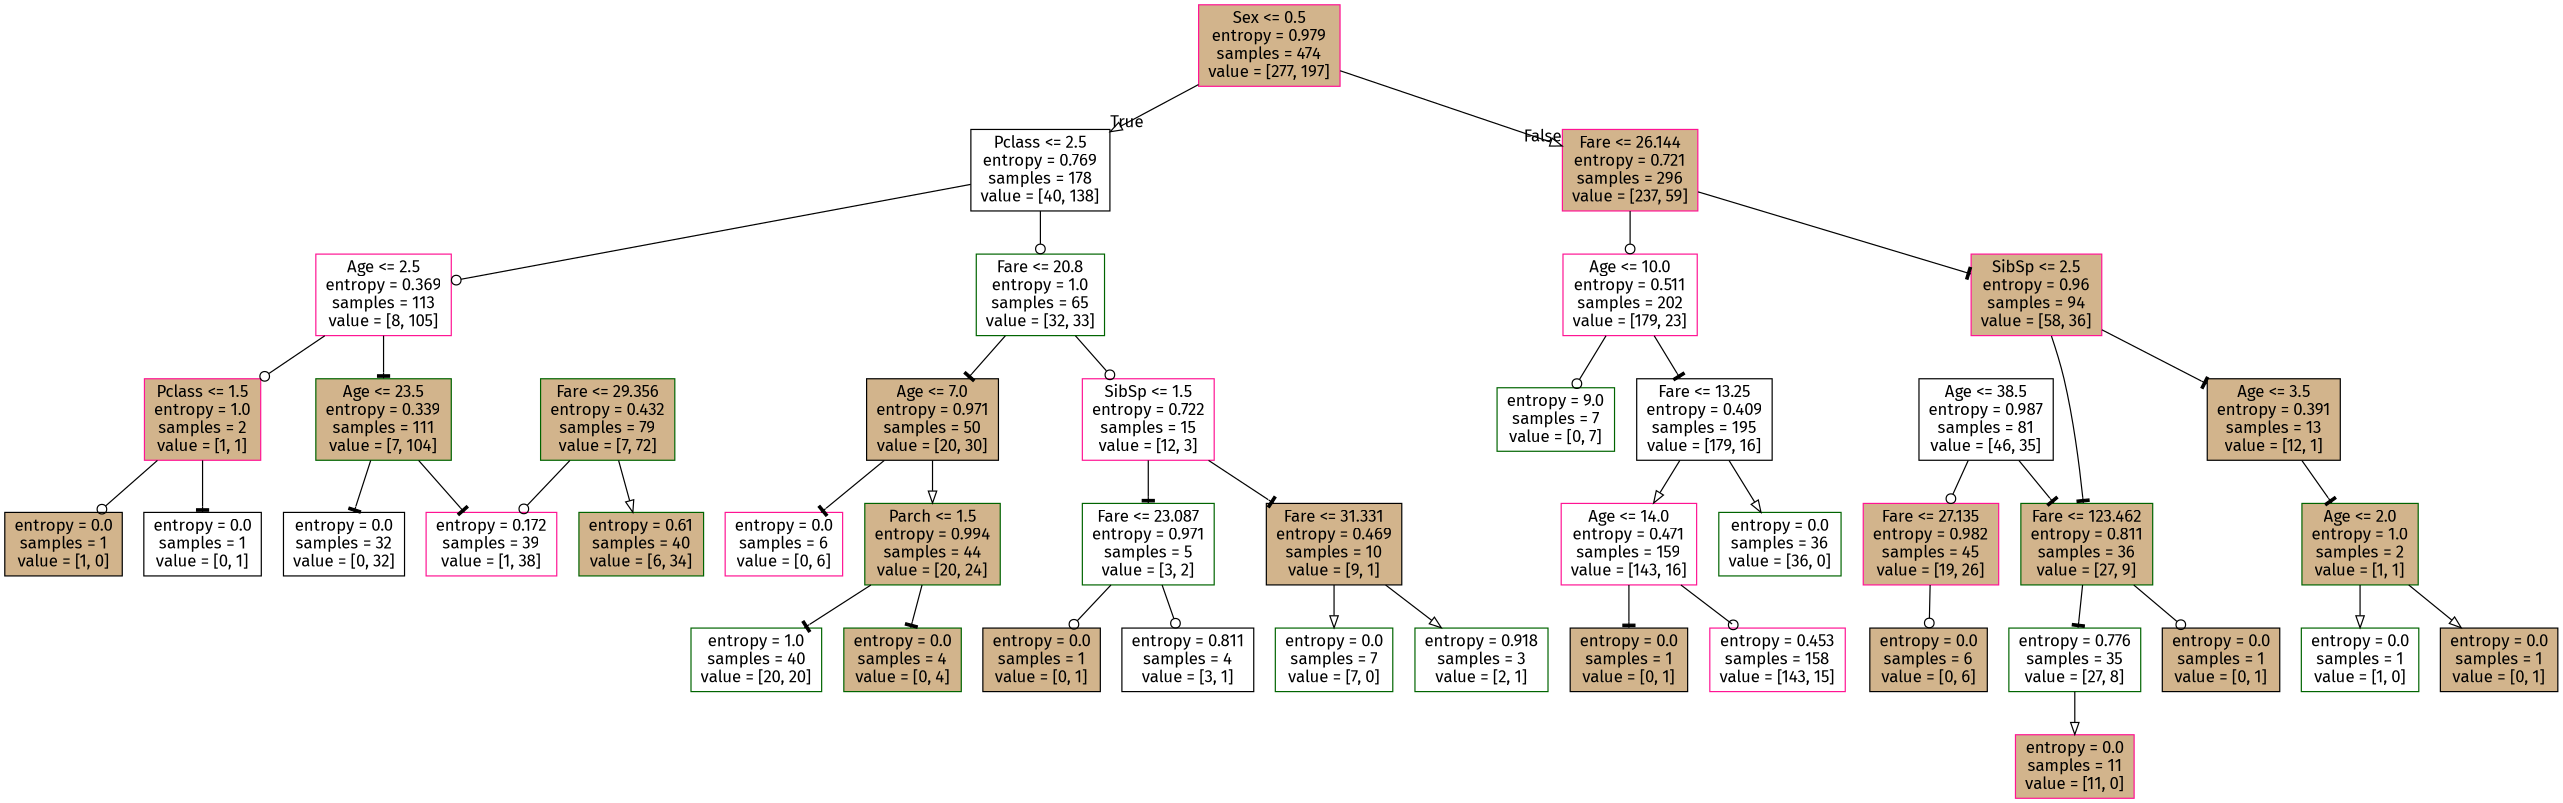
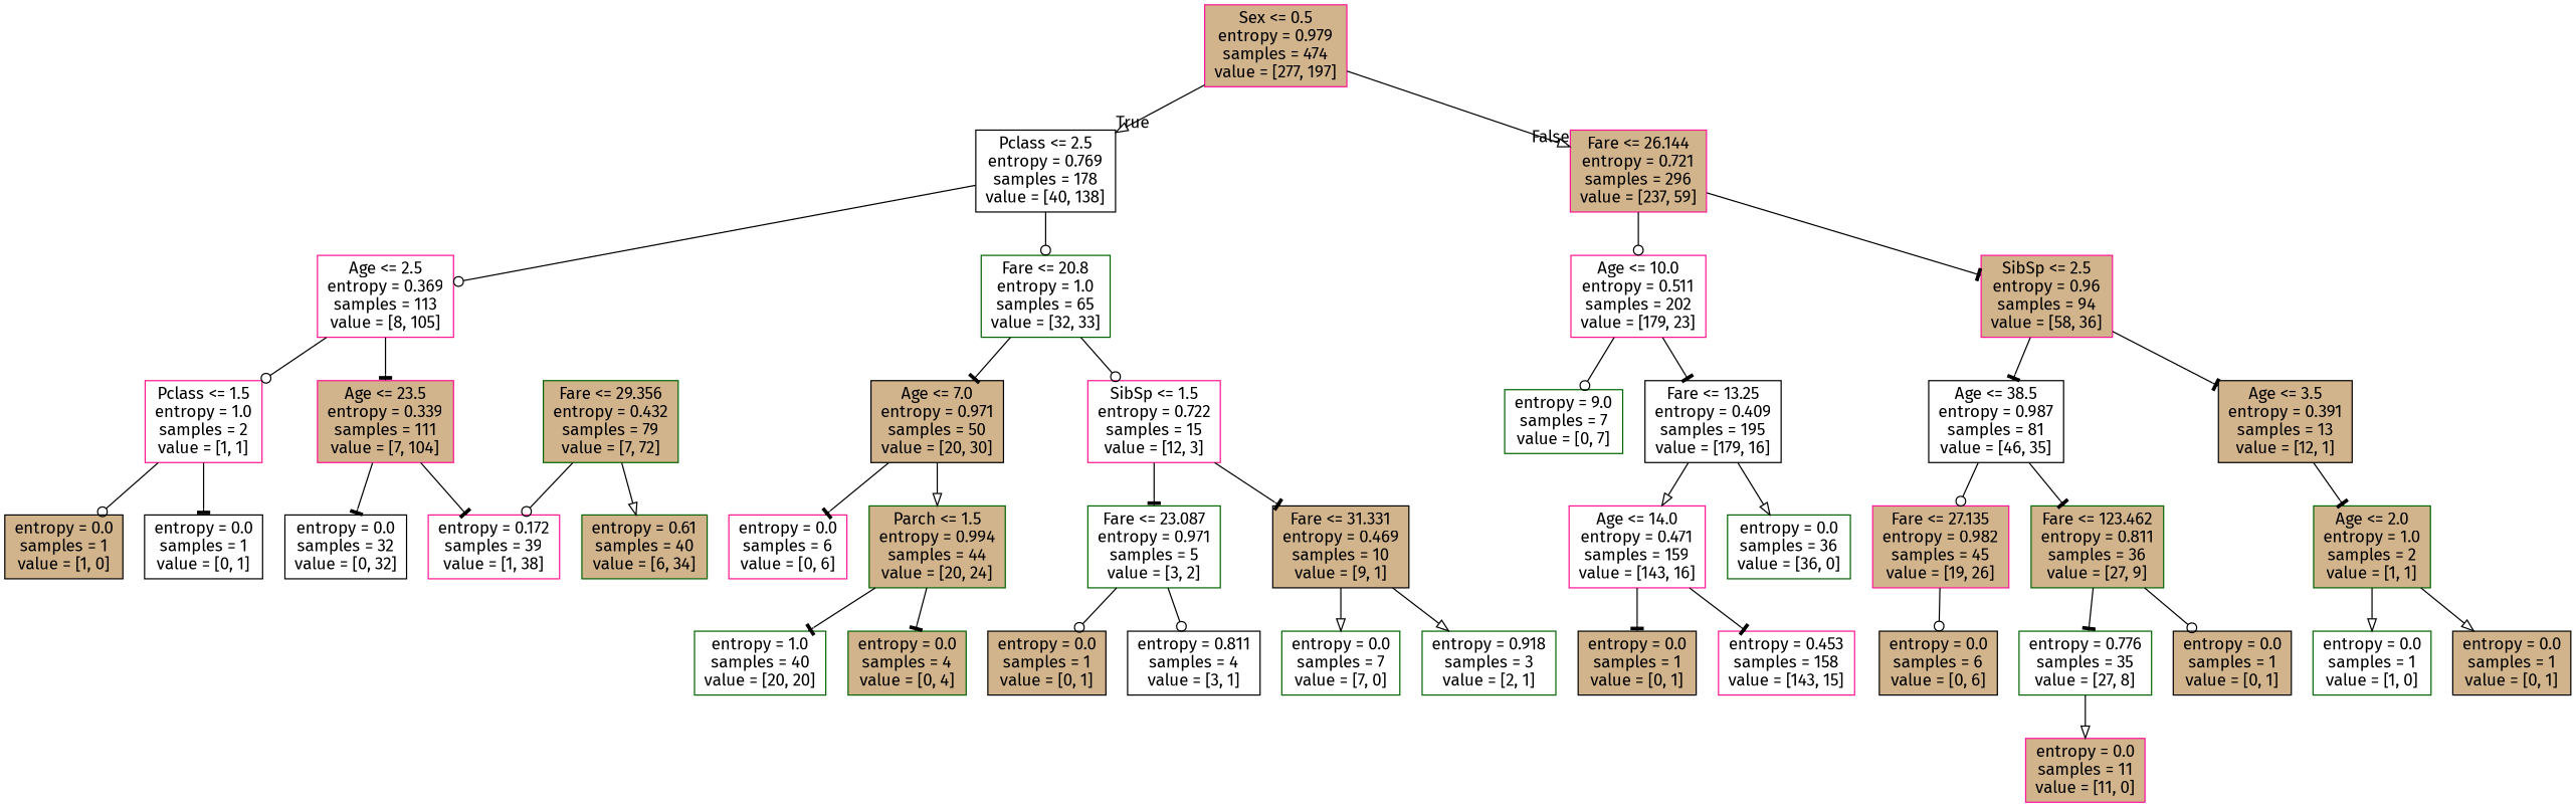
  digraph {
    fontname="Fira Sans"
    node [color=darkgreen fillcolor=white fontname="Fira Sans" shape=box style=filled]
    edge [arrowhead=tee fontname="Fira Sans"]
    n1 [color=deeppink fillcolor=tan label="Sex <= 0.5\nentropy = 0.979\nsamples = 474\nvalue = [277, 197]"]
    n2 [color=black label="Pclass <= 2.5\nentropy = 0.769\nsamples = 178\nvalue = [40, 138]"]
    n3 [color=deeppink fillcolor=tan label="Fare <= 26.144\nentropy = 0.721\nsamples = 296\nvalue = [237, 59]"]
    n4 [color=deeppink label="Age <= 2.5\nentropy = 0.369\nsamples = 113\nvalue = [8, 105]"]
    n5 [label="Fare <= 20.8\nentropy = 1.0\nsamples = 65\nvalue = [32, 33]"]
    n6 [color=deeppink label="Age <= 10.0\nentropy = 0.511\nsamples = 202\nvalue = [179, 23]"]
    n7 [color=deeppink fillcolor=tan label="SibSp <= 2.5\nentropy = 0.96\nsamples = 94\nvalue = [58, 36]"]
-   n8 [color=deeppink fillcolor=tan label="Pclass <= 1.5\nentropy = 1.0\nsamples = 2\nvalue = [1, 1]"]
-   n9 [fillcolor=tan label="Age <= 23.5\nentropy = 0.339\nsamples = 111\nvalue = [7, 104]"]
+   n8 [color=deeppink label="Pclass <= 1.5\nentropy = 1.0\nsamples = 2\nvalue = [1, 1]"]
+   n9 [color=deeppink fillcolor=tan label="Age <= 23.5\nentropy = 0.339\nsamples = 111\nvalue = [7, 104]"]
    n10 [color=black fillcolor=tan label="Age <= 7.0\nentropy = 0.971\nsamples = 50\nvalue = [20, 30]"]
    n11 [color=deeppink label="SibSp <= 1.5\nentropy = 0.722\nsamples = 15\nvalue = [12, 3]"]
    n12 [color=black fillcolor=tan label="entropy = 0.0\nsamples = 1\nvalue = [1, 0]"]
    n13 [color=black label="entropy = 0.0\nsamples = 1\nvalue = [0, 1]"]
    n14 [color=black label="entropy = 0.0\nsamples = 32\nvalue = [0, 32]"]
    n15 [color=deeppink label="entropy = 0.172\nsamples = 39\nvalue = [1, 38]"]
    n16 [fillcolor=tan label="Fare <= 29.356\nentropy = 0.432\nsamples = 79\nvalue = [7, 72]"]
    n17 [fillcolor=tan label="entropy = 0.61\nsamples = 40\nvalue = [6, 34]"]
    n18 [color=deeppink label="entropy = 0.0\nsamples = 6\nvalue = [0, 6]"]
    n19 [fillcolor=tan label="Parch <= 1.5\nentropy = 0.994\nsamples = 44\nvalue = [20, 24]"]
    n20 [label="Fare <= 23.087\nentropy = 0.971\nsamples = 5\nvalue = [3, 2]"]
    n21 [color=black fillcolor=tan label="Fare <= 31.331\nentropy = 0.469\nsamples = 10\nvalue = [9, 1]"]
    n22 [label="entropy = 1.0\nsamples = 40\nvalue = [20, 20]"]
    n23 [fillcolor=tan label="entropy = 0.0\nsamples = 4\nvalue = [0, 4]"]
    n24 [color=black fillcolor=tan label="entropy = 0.0\nsamples = 1\nvalue = [0, 1]"]
    n25 [color=black label="entropy = 0.811\nsamples = 4\nvalue = [3, 1]"]
    n26 [label="entropy = 0.0\nsamples = 7\nvalue = [7, 0]"]
    n27 [label="entropy = 0.918\nsamples = 3\nvalue = [2, 1]"]
    n28 [label="entropy = 9.0\nsamples = 7\nvalue = [0, 7]"]
    n29 [color=black label="Fare <= 13.25\nentropy = 0.409\nsamples = 195\nvalue = [179, 16]"]
    n30 [color=black label="Age <= 38.5\nentropy = 0.987\nsamples = 81\nvalue = [46, 35]"]
    n31 [color=black fillcolor=tan label="Age <= 3.5\nentropy = 0.391\nsamples = 13\nvalue = [12, 1]"]
    n32 [color=deeppink label="Age <= 14.0\nentropy = 0.471\nsamples = 159\nvalue = [143, 16]"]
    n33 [label="entropy = 0.0\nsamples = 36\nvalue = [36, 0]"]
    n34 [color=black fillcolor=tan label="entropy = 0.0\nsamples = 1\nvalue = [0, 1]"]
    n35 [color=deeppink label="entropy = 0.453\nsamples = 158\nvalue = [143, 15]"]
    n36 [color=deeppink fillcolor=tan label="Fare <= 27.135\nentropy = 0.982\nsamples = 45\nvalue = [19, 26]"]
    n37 [fillcolor=tan label="Fare <= 123.462\nentropy = 0.811\nsamples = 36\nvalue = [27, 9]"]
    n38 [fillcolor=tan label="Age <= 2.0\nentropy = 1.0\nsamples = 2\nvalue = [1, 1]"]
    n39 [color=black fillcolor=tan label="entropy = 0.0\nsamples = 6\nvalue = [0, 6]"]
    n40 [label="entropy = 0.776\nsamples = 35\nvalue = [27, 8]"]
    n41 [color=black fillcolor=tan label="entropy = 0.0\nsamples = 1\nvalue = [0, 1]"]
    n42 [color=deeppink fillcolor=tan label="entropy = 0.0\nsamples = 11\nvalue = [11, 0]"]
    n43 [label="entropy = 0.0\nsamples = 1\nvalue = [1, 0]"]
    n44 [color=black fillcolor=tan label="entropy = 0.0\nsamples = 1\nvalue = [0, 1]"]
    n1 -> n2 [arrowhead=onormal headlabel=True labelangle=45 labeldistance=2.5]
    n1 -> n3 [arrowhead=onormal headlabel=False labelangle=-45 labeldistance=2.5]
    n2 -> n4 [arrowhead=odot]
    n2 -> n5 [arrowhead=odot]
    n3 -> n6 [arrowhead=odot]
    n3 -> n7
    n4 -> n8 [arrowhead=odot]
    n4 -> n9
    n5 -> n10
    n5 -> n11 [arrowhead=odot]
    n6 -> n28 [arrowhead=odot]
    n6 -> n29
-   n7 -> n37
+   n7 -> n30
    n7 -> n31
    n8 -> n12 [arrowhead=odot]
    n8 -> n13
    n9 -> n14
    n9 -> n15
    n10 -> n18
    n10 -> n19 [arrowhead=onormal]
    n11 -> n20
    n11 -> n21
    n16 -> n15 [arrowhead=odot]
    n16 -> n17 [arrowhead=onormal]
    n19 -> n22
    n19 -> n23
    n20 -> n24 [arrowhead=odot]
    n20 -> n25 [arrowhead=odot]
    n21 -> n26 [arrowhead=onormal]
    n21 -> n27 [arrowhead=onormal]
    n29 -> n32 [arrowhead=onormal]
    n29 -> n33 [arrowhead=onormal]
    n30 -> n36 [arrowhead=odot]
    n30 -> n37
    n31 -> n38
    n32 -> n34
-   n32 -> n35 [arrowhead=odot]
+   n32 -> n35
    n36 -> n39 [arrowhead=odot]
    n37 -> n40
    n37 -> n41 [arrowhead=odot]
    n38 -> n43 [arrowhead=onormal]
    n38 -> n44 [arrowhead=onormal]
    n40 -> n42 [arrowhead=onormal]
  }
